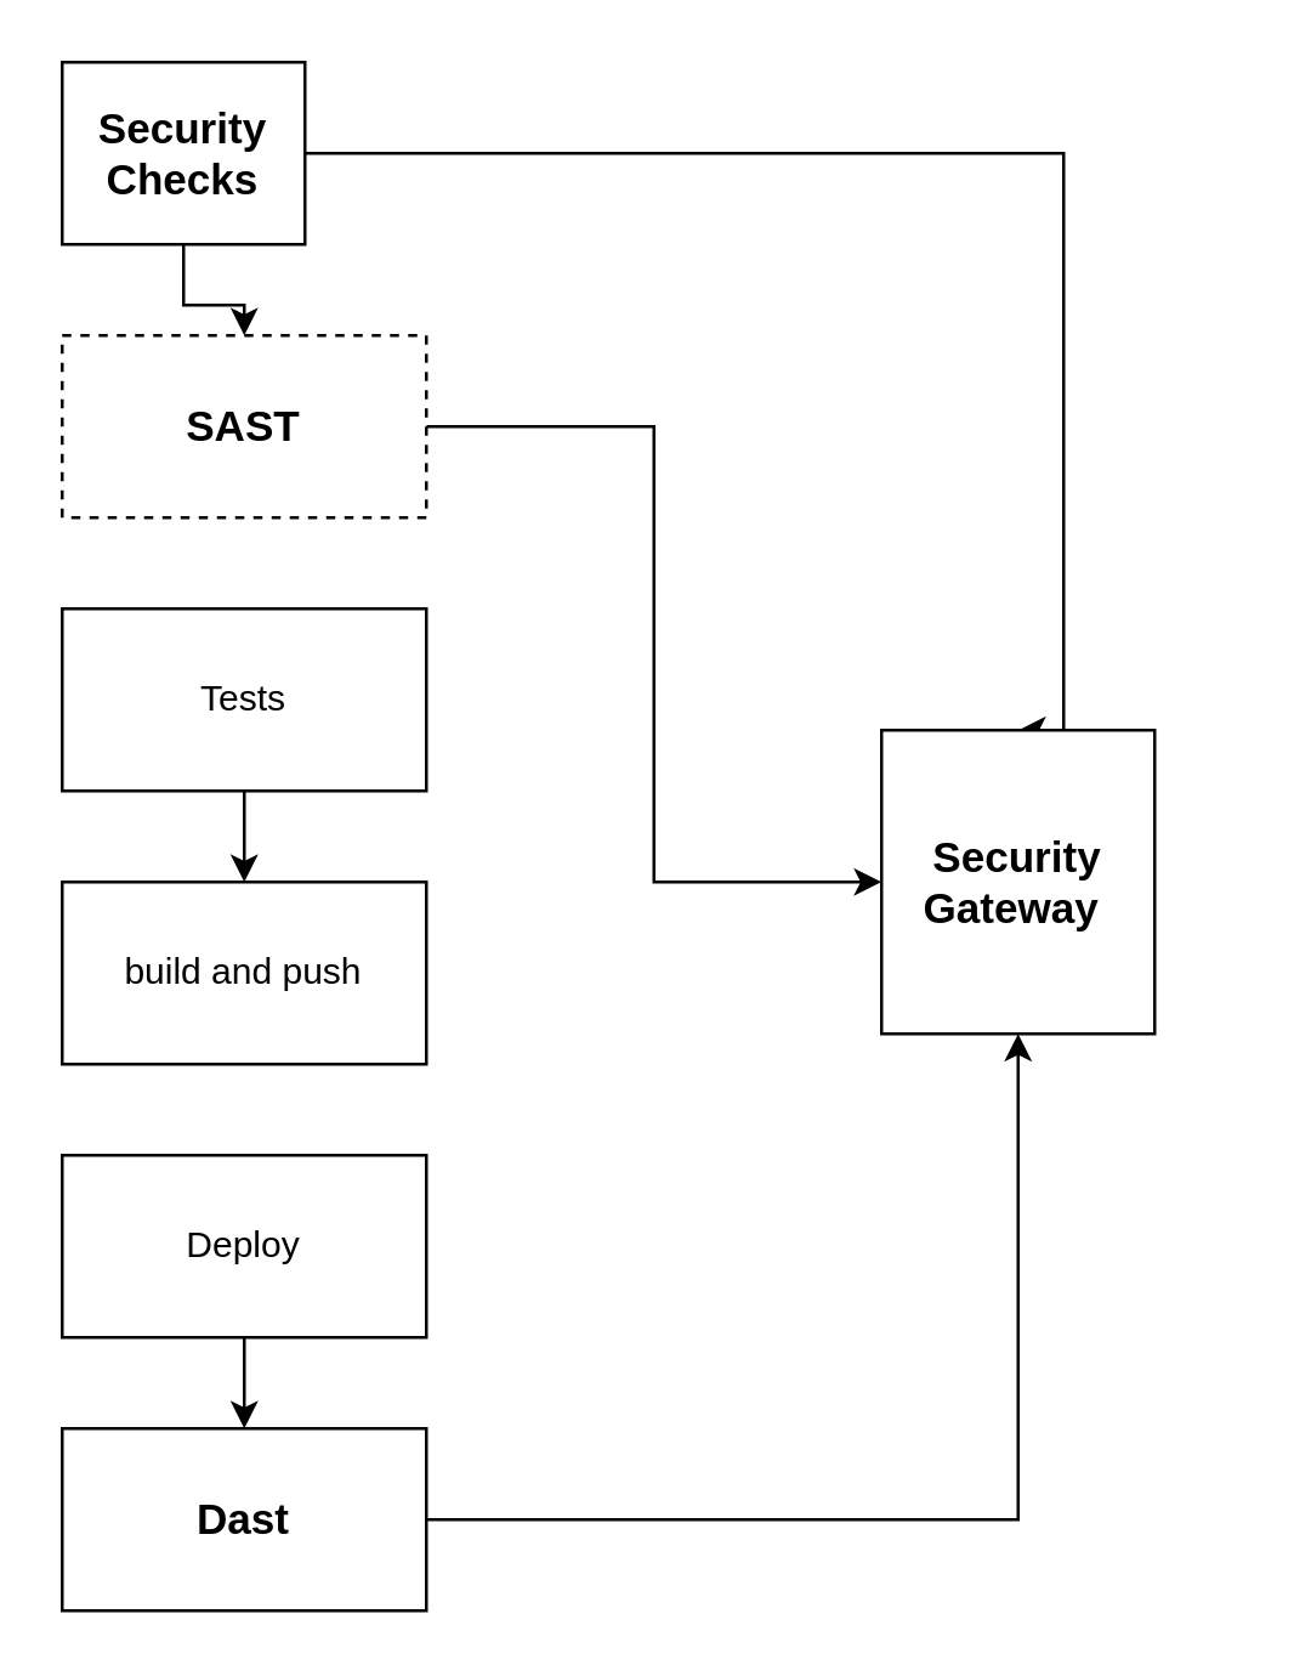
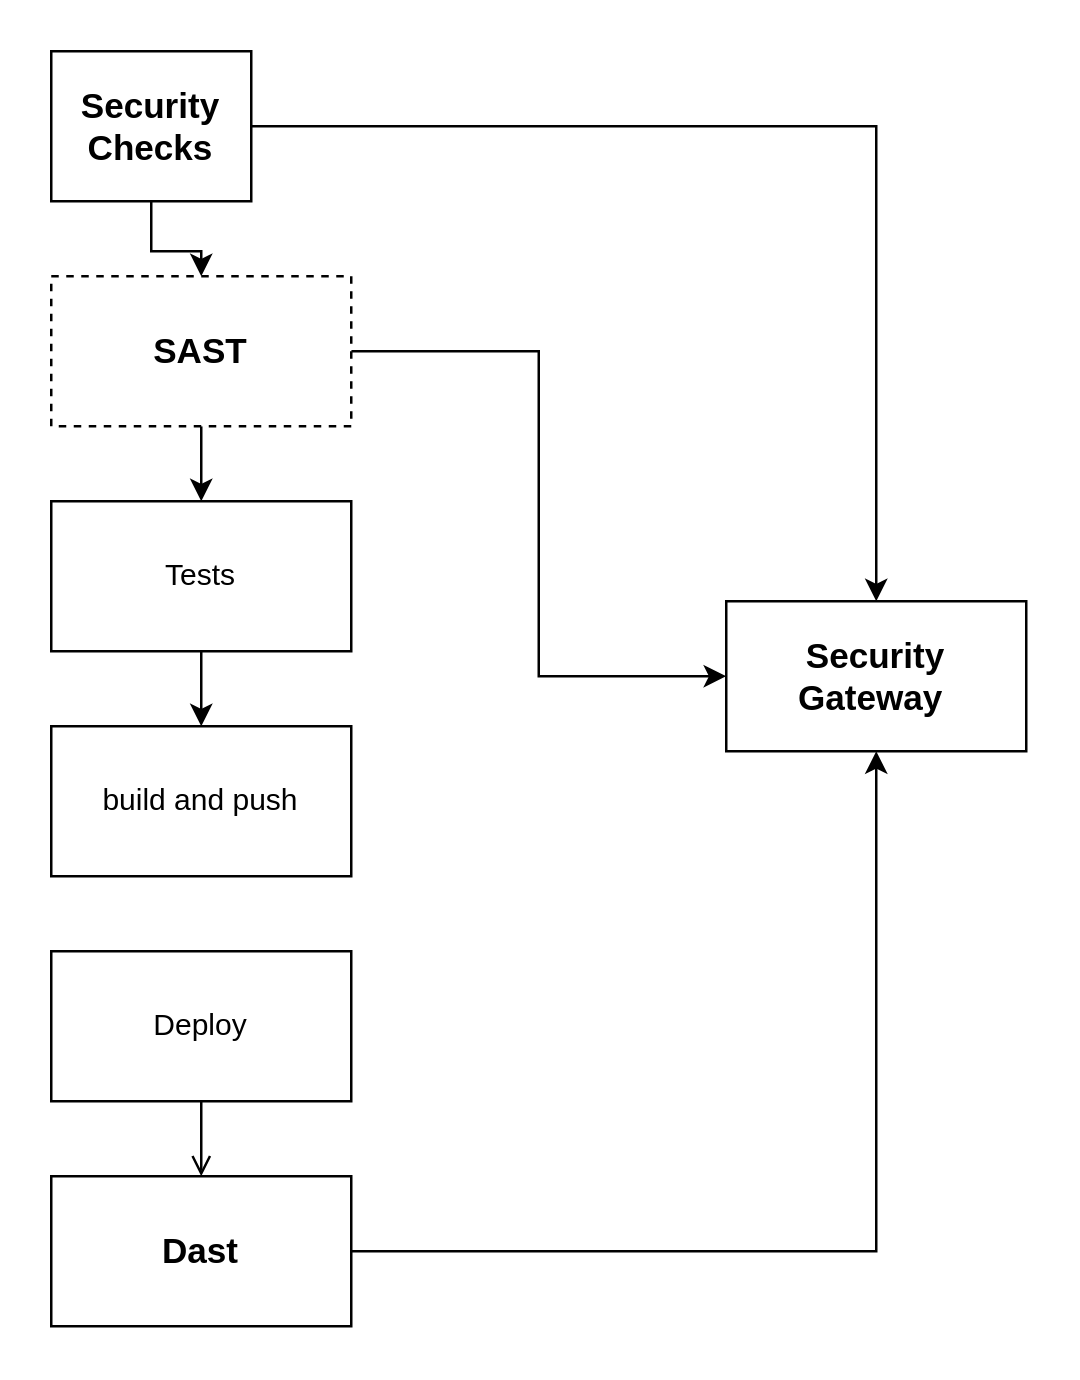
  <mxCell id="0" />
  <mxCell id="1" parent="0" />
  <mxCell id="2" value="build and push" style="rounded=0;whiteSpace=wrap;html=1;" vertex="1" parent="1"><mxGeometry x="20" y="290" width="120" height="60" as="geometry" /></mxCell>
- <mxCell id="3" style="edgeStyle=orthogonalEdgeStyle;rounded=0;orthogonalLoop=1;jettySize=auto;html=1;entryX=0.5;entryY=0;entryDx=0;entryDy=0;" edge="1" parent="1" source="4" target="11"><mxGeometry relative="1" as="geometry" /></mxCell>
+ <mxCell id="3" style="edgeStyle=orthogonalEdgeStyle;rounded=0;orthogonalLoop=1;jettySize=auto;html=1;entryX=0.5;entryY=0;entryDx=0;entryDy=0;endArrow=open;" edge="1" parent="1" source="4" target="11"><mxGeometry relative="1" as="geometry" /></mxCell>
  <mxCell id="4" value="Deploy" style="rounded=0;whiteSpace=wrap;html=1;" vertex="1" parent="1"><mxGeometry x="20" y="380" width="120" height="60" as="geometry" /></mxCell>
  <mxCell id="5" style="edgeStyle=orthogonalEdgeStyle;rounded=0;orthogonalLoop=1;jettySize=auto;html=1;entryX=0.5;entryY=0;entryDx=0;entryDy=0;" edge="1" parent="1" source="6" target="2"><mxGeometry relative="1" as="geometry" /></mxCell>
  <mxCell id="6" value="Tests" style="rounded=0;whiteSpace=wrap;html=1;" vertex="1" parent="1"><mxGeometry x="20" y="200" width="120" height="60" as="geometry" /></mxCell>
+ <mxCell id="7" style="edgeStyle=orthogonalEdgeStyle;rounded=0;orthogonalLoop=1;jettySize=auto;html=1;entryX=0.5;entryY=0;entryDx=0;entryDy=0;" edge="1" parent="1" source="9" target="6"><mxGeometry relative="1" as="geometry" /></mxCell>
  <mxCell id="8" style="edgeStyle=orthogonalEdgeStyle;rounded=0;orthogonalLoop=1;jettySize=auto;html=1;entryX=0;entryY=0.5;entryDx=0;entryDy=0;" edge="1" parent="1" source="9" target="15"><mxGeometry relative="1" as="geometry" /></mxCell>
  <mxCell id="9" value="&lt;h3 dir=&quot;auto&quot; class=&quot;heading-element&quot; tabindex=&quot;-1&quot;&gt;SAST&lt;/h3&gt;" style="rounded=0;whiteSpace=wrap;html=1;dashed=1;" vertex="1" parent="1"><mxGeometry x="20" y="110" width="120" height="60" as="geometry" /></mxCell>
  <mxCell id="10" style="edgeStyle=orthogonalEdgeStyle;rounded=0;orthogonalLoop=1;jettySize=auto;html=1;entryX=0.5;entryY=1;entryDx=0;entryDy=0;" edge="1" parent="1" source="11" target="15"><mxGeometry relative="1" as="geometry" /></mxCell>
  <mxCell id="11" value="&lt;h3 dir=&quot;auto&quot; class=&quot;heading-element&quot; tabindex=&quot;-1&quot;&gt;Dast&lt;/h3&gt;" style="rounded=0;whiteSpace=wrap;html=1;" vertex="1" parent="1"><mxGeometry x="20" y="470" width="120" height="60" as="geometry" /></mxCell>
  <mxCell id="12" style="edgeStyle=orthogonalEdgeStyle;rounded=0;orthogonalLoop=1;jettySize=auto;html=1;entryX=0.5;entryY=0;entryDx=0;entryDy=0;" edge="1" parent="1" source="14" target="9"><mxGeometry relative="1" as="geometry" /></mxCell>
  <mxCell id="13" style="edgeStyle=orthogonalEdgeStyle;rounded=0;orthogonalLoop=1;jettySize=auto;html=1;entryX=0.5;entryY=0;entryDx=0;entryDy=0;" edge="1" parent="1" source="14" target="15"><mxGeometry relative="1" as="geometry"><Array as="points"><mxPoint x="350" y="50" /></Array></mxGeometry></mxCell>
  <mxCell id="14" value="&lt;h3 dir=&quot;auto&quot; class=&quot;heading-element&quot; tabindex=&quot;-1&quot;&gt;Security Checks&lt;/h3&gt;" style="rounded=0;whiteSpace=wrap;html=1;" vertex="1" parent="1"><mxGeometry x="20" y="20" width="80" height="60" as="geometry" /></mxCell>
- <mxCell id="15" value="&lt;h3 dir=&quot;auto&quot; class=&quot;heading-element&quot; tabindex=&quot;-1&quot;&gt;Security Gateway&amp;nbsp;&lt;/h3&gt;" style="rounded=0;whiteSpace=wrap;html=1;" vertex="1" parent="1"><mxGeometry x="290" y="240" width="90" height="100" as="geometry" /></mxCell>
+ <mxCell id="15" value="&lt;h3 dir=&quot;auto&quot; class=&quot;heading-element&quot; tabindex=&quot;-1&quot;&gt;Security Gateway&amp;nbsp;&lt;/h3&gt;" style="rounded=0;whiteSpace=wrap;html=1;" vertex="1" parent="1"><mxGeometry x="290" y="240" width="120" height="60" as="geometry" /></mxCell>
